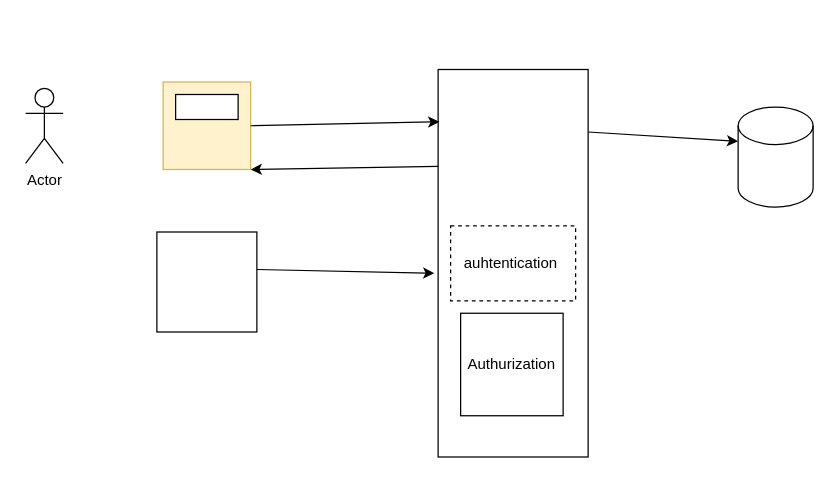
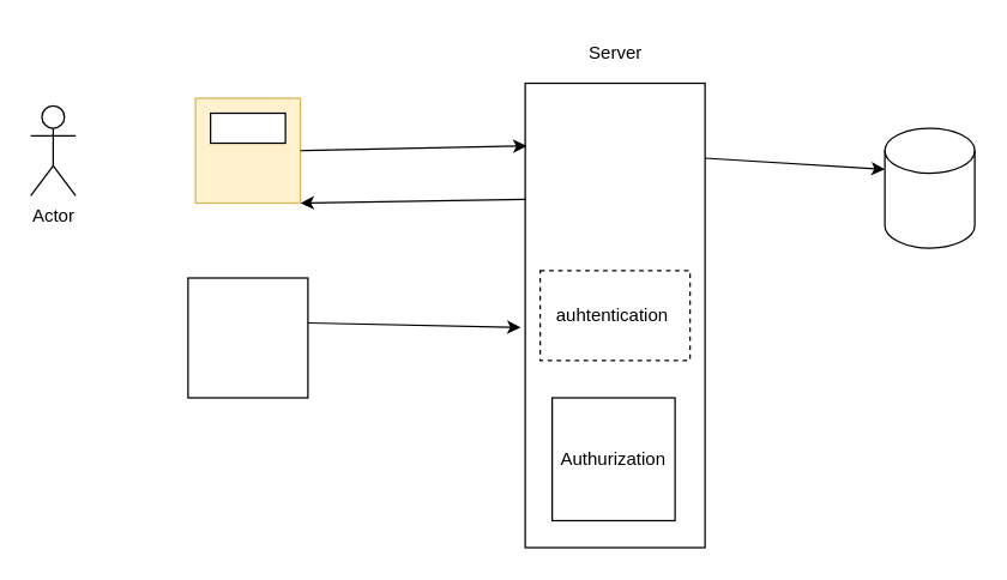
  <mxCell id="0" />
  <mxCell id="1" parent="0" />
  <mxCell id="2" value="" style="whiteSpace=wrap;html=1;aspect=fixed;fillColor=#fff2cc;strokeColor=#d6b656;" vertex="1" parent="1"><mxGeometry x="130" y="65" width="70" height="70" as="geometry" /></mxCell>
  <mxCell id="3" value="" style="rounded=0;whiteSpace=wrap;html=1;" vertex="1" parent="1"><mxGeometry x="140" y="75" width="50" height="20" as="geometry" /></mxCell>
  <mxCell id="4" value="Actor" style="shape=umlActor;verticalLabelPosition=bottom;verticalAlign=top;html=1;outlineConnect=0;" vertex="1" parent="1"><mxGeometry x="20" y="70" width="30" height="60" as="geometry" /></mxCell>
+ <mxCell id="5" value="Server" style="text;html=1;align=center;verticalAlign=middle;resizable=0;points=[];autosize=1;strokeColor=none;fillColor=none;" vertex="1" parent="1"><mxGeometry x="380" y="20" width="60" height="30" as="geometry" /></mxCell>
  <mxCell id="6" value="" style="rounded=0;whiteSpace=wrap;html=1;" vertex="1" parent="1"><mxGeometry x="350" y="55" width="120" height="310" as="geometry" /></mxCell>
  <mxCell id="7" value="" style="shape=cylinder3;whiteSpace=wrap;html=1;boundedLbl=1;backgroundOutline=1;size=15;" vertex="1" parent="1"><mxGeometry x="590" y="85" width="60" height="80" as="geometry" /></mxCell>
  <mxCell id="8" value="" style="endArrow=classic;html=1;rounded=0;entryX=0.008;entryY=0.135;entryDx=0;entryDy=0;entryPerimeter=0;" edge="1" parent="1" target="6"><mxGeometry width="50" height="50" relative="1" as="geometry"><mxPoint x="200" y="100" as="sourcePoint" /><mxPoint x="250" y="50" as="targetPoint" /></mxGeometry></mxCell>
  <mxCell id="9" value="" style="endArrow=classic;html=1;rounded=0;entryX=0;entryY=0;entryDx=0;entryDy=27.5;entryPerimeter=0;" edge="1" parent="1" target="7"><mxGeometry width="50" height="50" relative="1" as="geometry"><mxPoint x="470" y="105" as="sourcePoint" /><mxPoint x="520" y="55" as="targetPoint" /></mxGeometry></mxCell>
  <mxCell id="10" value="" style="endArrow=classic;html=1;rounded=0;exitX=0;exitY=0.25;exitDx=0;exitDy=0;entryX=1;entryY=1;entryDx=0;entryDy=0;" edge="1" parent="1" source="6" target="2"><mxGeometry width="50" height="50" relative="1" as="geometry"><mxPoint x="320" y="365" as="sourcePoint" /><mxPoint x="370" y="315" as="targetPoint" /></mxGeometry></mxCell>
  <mxCell id="11" value="" style="whiteSpace=wrap;html=1;aspect=fixed;" vertex="1" parent="1"><mxGeometry x="125" y="185" width="80" height="80" as="geometry" /></mxCell>
  <mxCell id="12" value="" style="endArrow=classic;html=1;rounded=0;entryX=-0.025;entryY=0.526;entryDx=0;entryDy=0;entryPerimeter=0;" edge="1" parent="1" target="6"><mxGeometry width="50" height="50" relative="1" as="geometry"><mxPoint x="205" y="215" as="sourcePoint" /><mxPoint x="255" y="165" as="targetPoint" /></mxGeometry></mxCell>
  <mxCell id="13" value="auhtentication&amp;nbsp;" style="rounded=0;whiteSpace=wrap;html=1;dashed=1;" vertex="1" parent="1"><mxGeometry x="360" y="180" width="100" height="60" as="geometry" /></mxCell>
- <mxCell id="14" value="Authurization" style="whiteSpace=wrap;html=1;aspect=fixed;" vertex="1" parent="1"><mxGeometry x="368" y="250" width="82" height="82" as="geometry" /></mxCell>
+ <mxCell id="14" value="Authurization" style="whiteSpace=wrap;html=1;aspect=fixed;" vertex="1" parent="1"><mxGeometry x="368" y="265" width="82" height="82" as="geometry" /></mxCell>
